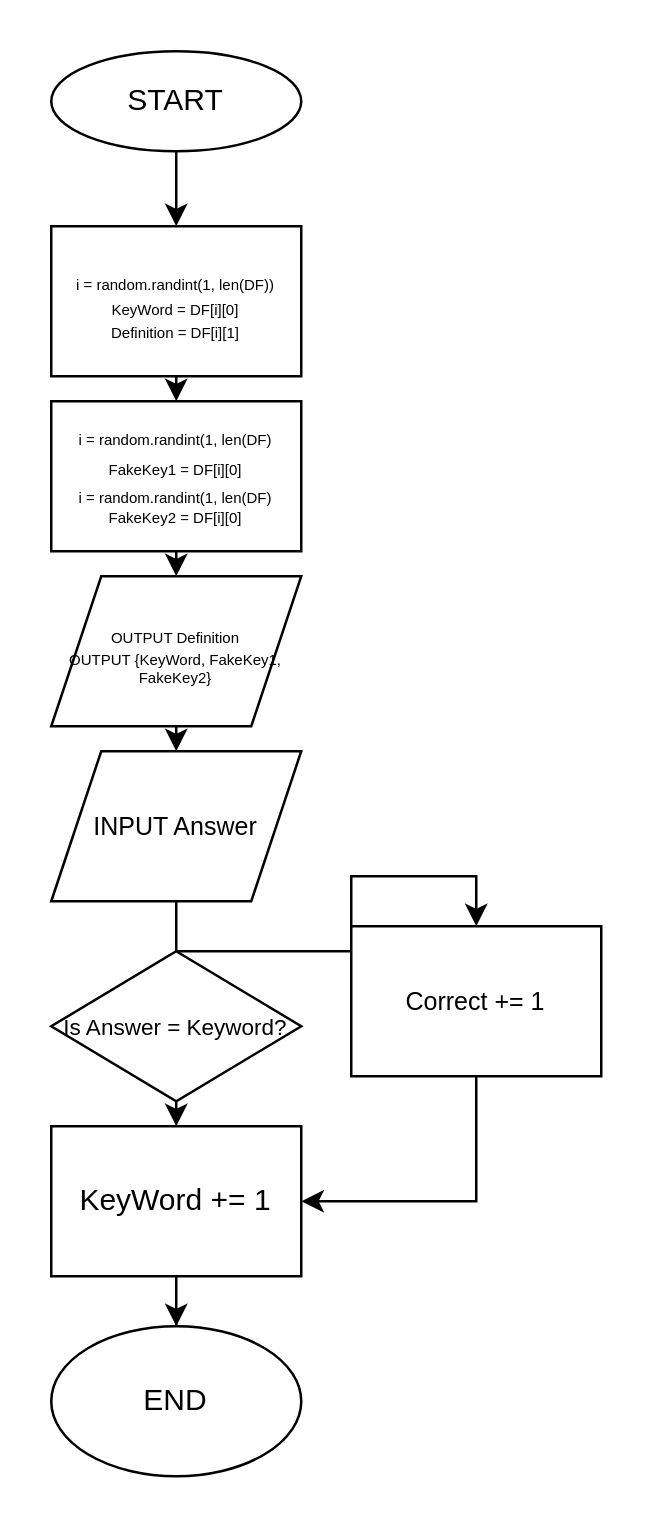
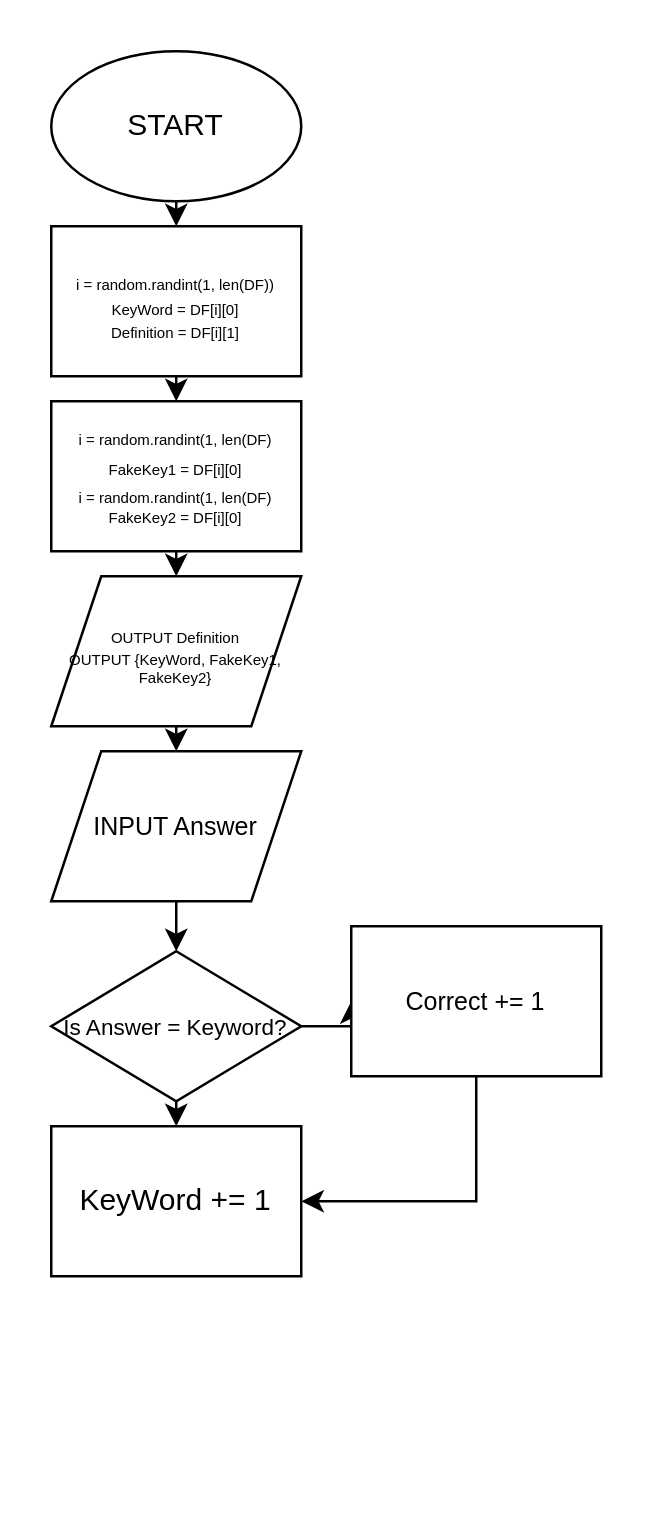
  <mxCell id="0" />
  <mxCell id="1" parent="0" />
  <mxCell id="2" style="edgeStyle=orthogonalEdgeStyle;rounded=0;orthogonalLoop=1;jettySize=auto;html=1;exitX=0.5;exitY=1;exitDx=0;exitDy=0;entryX=0.5;entryY=0;entryDx=0;entryDy=0;" edge="1" parent="1" source="3" target="7"><mxGeometry relative="1" as="geometry" /></mxCell>
  <mxCell id="3" value="&lt;font style=&quot;font-size: 6px;&quot;&gt;i = random.randint(1, len(DF))&lt;/font&gt;&lt;div style=&quot;line-height: 50%; font-size: 13px;&quot;&gt;&lt;font style=&quot;font-size: 6px;&quot;&gt;KeyWord = DF[i][0]&lt;/font&gt;&lt;/div&gt;&lt;div style=&quot;line-height: 50%; font-size: 13px;&quot;&gt;&lt;font style=&quot;font-size: 6px;&quot;&gt;Definition = DF[i][1]&lt;/font&gt;&lt;/div&gt;" style="rounded=0;whiteSpace=wrap;html=1;" vertex="1" parent="1"><mxGeometry x="20" y="90" width="100" height="60" as="geometry" /></mxCell>
  <mxCell id="4" style="edgeStyle=orthogonalEdgeStyle;rounded=0;orthogonalLoop=1;jettySize=auto;html=1;exitX=0.5;exitY=1;exitDx=0;exitDy=0;entryX=0.5;entryY=0;entryDx=0;entryDy=0;" edge="1" parent="1" source="5" target="3"><mxGeometry relative="1" as="geometry" /></mxCell>
- <mxCell id="5" value="START" style="ellipse;whiteSpace=wrap;html=1;" vertex="1" parent="1"><mxGeometry x="20" y="20" width="100" height="40" as="geometry" /></mxCell>
+ <mxCell id="5" value="START" style="ellipse;whiteSpace=wrap;html=1;" vertex="1" parent="1"><mxGeometry x="20" y="20" width="100" height="60" as="geometry" /></mxCell>
  <mxCell id="6" style="edgeStyle=orthogonalEdgeStyle;rounded=0;orthogonalLoop=1;jettySize=auto;html=1;exitX=0.5;exitY=1;exitDx=0;exitDy=0;entryX=0.5;entryY=0;entryDx=0;entryDy=0;" edge="1" parent="1" source="7" target="9"><mxGeometry relative="1" as="geometry" /></mxCell>
  <mxCell id="7" value="&lt;div style=&quot;line-height: 50%;&quot;&gt;&lt;font style=&quot;font-size: 6px;&quot;&gt;i = random.randint(1, len(DF)&lt;/font&gt;&lt;/div&gt;&lt;span style=&quot;font-size: 6px;&quot;&gt;FakeKey1 = DF[i][0]&lt;/span&gt;&lt;div style=&quot;line-height: 50%;&quot;&gt;&lt;div style=&quot;line-height: 50%;&quot;&gt;&lt;font style=&quot;font-size: 6px;&quot;&gt;i = random.randint(1, len(DF)&lt;/font&gt;&lt;/div&gt;&lt;span style=&quot;font-size: 6px;&quot;&gt;FakeKey2 = DF[i][0]&lt;/span&gt;&lt;/div&gt;" style="rounded=0;whiteSpace=wrap;html=1;" vertex="1" parent="1"><mxGeometry x="20" y="160" width="100" height="60" as="geometry" /></mxCell>
  <mxCell id="8" style="edgeStyle=orthogonalEdgeStyle;rounded=0;orthogonalLoop=1;jettySize=auto;html=1;exitX=0.5;exitY=1;exitDx=0;exitDy=0;entryX=0.5;entryY=0;entryDx=0;entryDy=0;" edge="1" parent="1" source="9" target="11"><mxGeometry relative="1" as="geometry" /></mxCell>
  <mxCell id="9" value="&lt;font style=&quot;font-size: 6px;&quot;&gt;OUTPUT Definition&lt;/font&gt;&lt;div style=&quot;font-size: 6px; line-height: 120%;&quot;&gt;&lt;font style=&quot;font-size: 6px;&quot;&gt;OUTPUT {KeyWord, FakeKey1, FakeKey2}&lt;/font&gt;&lt;/div&gt;" style="shape=parallelogram;perimeter=parallelogramPerimeter;whiteSpace=wrap;html=1;fixedSize=1;" vertex="1" parent="1"><mxGeometry x="20" y="230" width="100" height="60" as="geometry" /></mxCell>
- <mxCell id="10" style="edgeStyle=orthogonalEdgeStyle;rounded=0;orthogonalLoop=1;jettySize=auto;html=1;exitX=0.5;exitY=1;exitDx=0;exitDy=0;" edge="1" parent="1" source="11" target="16"><mxGeometry relative="1" as="geometry" /></mxCell>
+ <mxCell id="10" style="edgeStyle=orthogonalEdgeStyle;rounded=0;orthogonalLoop=1;jettySize=auto;html=1;exitX=0.5;exitY=1;exitDx=0;exitDy=0;entryX=0.5;entryY=0;entryDx=0;entryDy=0;" edge="1" parent="1" source="11" target="14"><mxGeometry relative="1" as="geometry" /></mxCell>
  <mxCell id="11" value="&lt;font style=&quot;font-size: 10px;&quot;&gt;INPUT Answer&lt;/font&gt;" style="shape=parallelogram;perimeter=parallelogramPerimeter;whiteSpace=wrap;html=1;fixedSize=1;" vertex="1" parent="1"><mxGeometry x="20" y="300" width="100" height="60" as="geometry" /></mxCell>
+ <mxCell id="12" style="edgeStyle=orthogonalEdgeStyle;rounded=0;orthogonalLoop=1;jettySize=auto;html=1;exitX=1;exitY=0.5;exitDx=0;exitDy=0;entryX=0;entryY=0.5;entryDx=0;entryDy=0;" edge="1" parent="1" source="14" target="16"><mxGeometry relative="1" as="geometry" /></mxCell>
  <mxCell id="13" style="edgeStyle=orthogonalEdgeStyle;rounded=0;orthogonalLoop=1;jettySize=auto;html=1;exitX=0.5;exitY=1;exitDx=0;exitDy=0;entryX=0.5;entryY=0;entryDx=0;entryDy=0;" edge="1" parent="1" source="14" target="18"><mxGeometry relative="1" as="geometry" /></mxCell>
  <mxCell id="14" value="&lt;font style=&quot;font-size: 9px;&quot;&gt;Is Answer = Keyword?&lt;/font&gt;" style="rhombus;whiteSpace=wrap;html=1;" vertex="1" parent="1"><mxGeometry x="20" y="380" width="100" height="60" as="geometry" /></mxCell>
  <mxCell id="15" style="edgeStyle=orthogonalEdgeStyle;rounded=0;orthogonalLoop=1;jettySize=auto;html=1;exitX=0.5;exitY=1;exitDx=0;exitDy=0;entryX=1;entryY=0.5;entryDx=0;entryDy=0;" edge="1" parent="1" source="16" target="18"><mxGeometry relative="1" as="geometry" /></mxCell>
  <mxCell id="16" value="&lt;font size=&quot;1&quot;&gt;Correct += 1&lt;/font&gt;" style="rounded=0;whiteSpace=wrap;html=1;" vertex="1" parent="1"><mxGeometry x="140" y="370" width="100" height="60" as="geometry" /></mxCell>
- <mxCell id="17" style="edgeStyle=orthogonalEdgeStyle;rounded=0;orthogonalLoop=1;jettySize=auto;html=1;exitX=0.5;exitY=1;exitDx=0;exitDy=0;" edge="1" parent="1" source="18" target="19"><mxGeometry relative="1" as="geometry" /></mxCell>
  <mxCell id="18" value="KeyWord += 1" style="rounded=0;whiteSpace=wrap;html=1;" vertex="1" parent="1"><mxGeometry x="20" y="450" width="100" height="60" as="geometry" /></mxCell>
- <mxCell id="19" value="END" style="ellipse;whiteSpace=wrap;html=1;" vertex="1" parent="1"><mxGeometry x="20" y="530" width="100" height="60" as="geometry" /></mxCell>
